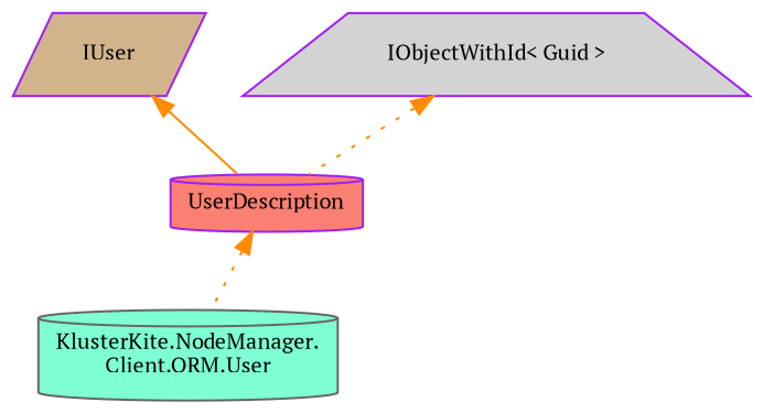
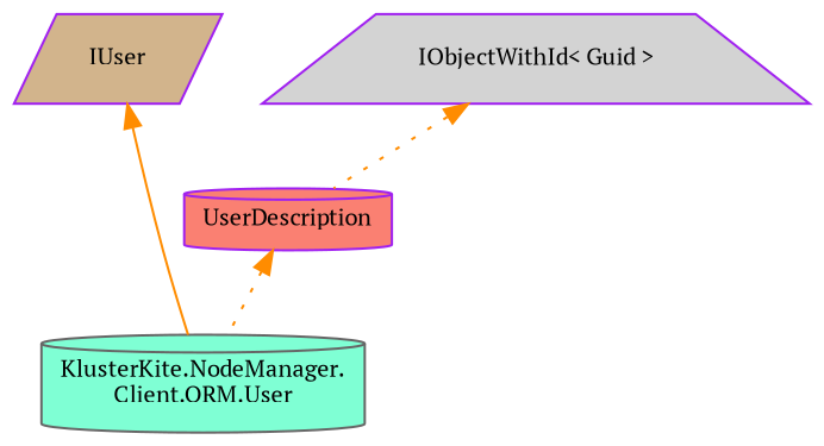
  digraph {
    fontname="PT Serif"
    node [color=purple fontname="PT Serif" fontsize=10 shape=cylinder style=filled]
    edge [color=darkorange dir=back fontname="PT Serif" fontsize=10 labelfontname=Helvetica labelfontsize=10 style=dotted]
    n1 [color=gray40 fillcolor=aquamarine fontcolor=black height=0.2 label="KlusterKite.NodeManager.\lClient.ORM.User" width=0.4]
    n2 [fillcolor=salmon height=0.2 label=UserDescription width=0.4]
    n3 [fillcolor=tan height=0.2 label=IUser shape=parallelogram width=0.4]
    n4 [fillcolor=lightgrey height=0.2 label="IObjectWithId\< Guid \>" shape=trapezium width=0.4]
    n2 -> n1
-   n3 -> n2 [style=solid]
+   n3 -> n1 [style=solid]
    n4 -> n2
  }
